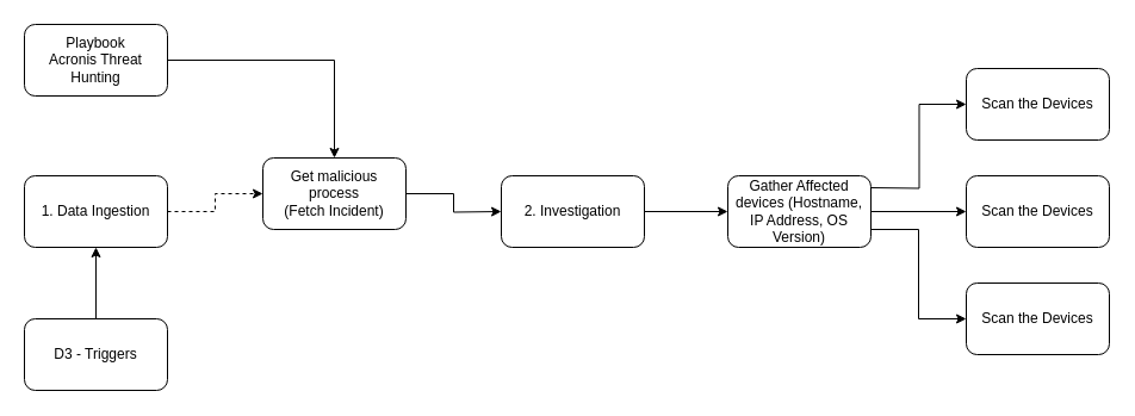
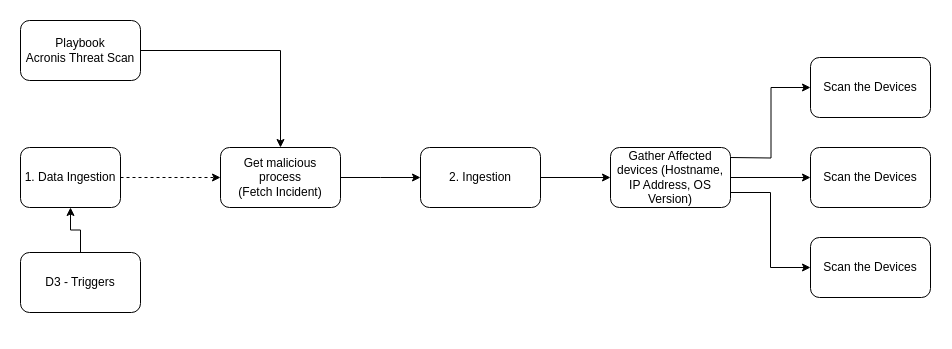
  <mxCell id="0" />
  <mxCell id="1" parent="0" />
  <mxCell id="2" value="" style="edgeStyle=orthogonalEdgeStyle;rounded=0;orthogonalLoop=1;jettySize=auto;html=1;dashed=1;" parent="1" source="3" target="5" edge="1"><mxGeometry relative="1" as="geometry" /></mxCell>
- <mxCell id="3" value="1. Data Ingestion" style="rounded=1;whiteSpace=wrap;html=1;" parent="1" vertex="1"><mxGeometry x="20" y="147" width="120" height="60" as="geometry" /></mxCell>
+ <mxCell id="3" value="1. Data Ingestion" style="rounded=1;whiteSpace=wrap;html=1;" parent="1" vertex="1"><mxGeometry x="20" y="147" width="100" height="60" as="geometry" /></mxCell>
  <mxCell id="4" value="" style="edgeStyle=orthogonalEdgeStyle;rounded=0;orthogonalLoop=1;jettySize=auto;html=1;" parent="1" source="5" edge="1"><mxGeometry relative="1" as="geometry"><mxPoint x="420" y="177" as="targetPoint" /></mxGeometry></mxCell>
- <mxCell id="5" value="Get malicious process&lt;br&gt;(Fetch Incident)" style="whiteSpace=wrap;html=1;rounded=1;" parent="1" vertex="1"><mxGeometry x="220" y="132" width="120" height="60" as="geometry" /></mxCell>
+ <mxCell id="5" value="Get malicious process&lt;br&gt;(Fetch Incident)" style="whiteSpace=wrap;html=1;rounded=1;" parent="1" vertex="1"><mxGeometry x="220" y="147" width="120" height="60" as="geometry" /></mxCell>
  <mxCell id="6" value="" style="edgeStyle=orthogonalEdgeStyle;rounded=0;orthogonalLoop=1;jettySize=auto;html=1;" parent="1" source="7" target="5" edge="1"><mxGeometry relative="1" as="geometry" /></mxCell>
- <mxCell id="7" value="Playbook&lt;br&gt;Acronis Threat Hunting" style="rounded=1;whiteSpace=wrap;html=1;" parent="1" vertex="1"><mxGeometry x="20" y="20" width="120" height="60" as="geometry" /></mxCell>
+ <mxCell id="7" value="Playbook&lt;br&gt;Acronis Threat Scan" style="rounded=1;whiteSpace=wrap;html=1;" parent="1" vertex="1"><mxGeometry x="20" y="20" width="120" height="60" as="geometry" /></mxCell>
  <mxCell id="8" value="" style="edgeStyle=orthogonalEdgeStyle;rounded=0;orthogonalLoop=1;jettySize=auto;html=1;" parent="1" source="9" target="3" edge="1"><mxGeometry relative="1" as="geometry" /></mxCell>
- <mxCell id="9" value="D3 - Triggers" style="rounded=1;whiteSpace=wrap;html=1;" parent="1" vertex="1"><mxGeometry x="20" y="267" width="120" height="60" as="geometry" /></mxCell>
+ <mxCell id="9" value="D3 - Triggers" style="rounded=1;whiteSpace=wrap;html=1;" parent="1" vertex="1"><mxGeometry x="20" y="252" width="120" height="60" as="geometry" /></mxCell>
  <mxCell id="10" value="" style="edgeStyle=orthogonalEdgeStyle;rounded=0;orthogonalLoop=1;jettySize=auto;html=1;" edge="1" parent="1" source="11" target="14"><mxGeometry relative="1" as="geometry" /></mxCell>
  <mxCell id="11" value="Gather Affected devices (Hostname, IP Address, OS Version)" style="rounded=1;whiteSpace=wrap;html=1;" vertex="1" parent="1"><mxGeometry x="610" y="147" width="120" height="60" as="geometry" /></mxCell>
  <mxCell id="12" value="" style="edgeStyle=orthogonalEdgeStyle;rounded=0;orthogonalLoop=1;jettySize=auto;html=1;" edge="1" parent="1" source="13" target="11"><mxGeometry relative="1" as="geometry" /></mxCell>
- <mxCell id="13" value="2. Investigation" style="rounded=1;whiteSpace=wrap;html=1;" vertex="1" parent="1"><mxGeometry x="420" y="147" width="120" height="60" as="geometry" /></mxCell>
+ <mxCell id="13" value="2. Ingestion" style="rounded=1;whiteSpace=wrap;html=1;" vertex="1" parent="1"><mxGeometry x="420" y="147" width="120" height="60" as="geometry" /></mxCell>
  <mxCell id="14" value="Scan the Devices" style="whiteSpace=wrap;html=1;rounded=1;" vertex="1" parent="1"><mxGeometry x="810" y="147" width="120" height="60" as="geometry" /></mxCell>
  <mxCell id="15" value="" style="edgeStyle=orthogonalEdgeStyle;rounded=0;orthogonalLoop=1;jettySize=auto;html=1;entryX=0;entryY=0.5;entryDx=0;entryDy=0;" edge="1" parent="1" target="16"><mxGeometry relative="1" as="geometry"><mxPoint x="730" y="157" as="sourcePoint" /><mxPoint x="810" y="157" as="targetPoint" /></mxGeometry></mxCell>
  <mxCell id="16" value="Scan the Devices" style="whiteSpace=wrap;html=1;rounded=1;" vertex="1" parent="1"><mxGeometry x="810" y="57" width="120" height="60" as="geometry" /></mxCell>
  <mxCell id="17" value="Scan the Devices" style="whiteSpace=wrap;html=1;rounded=1;" vertex="1" parent="1"><mxGeometry x="810" y="237" width="120" height="60" as="geometry" /></mxCell>
  <mxCell id="18" value="" style="edgeStyle=orthogonalEdgeStyle;rounded=0;orthogonalLoop=1;jettySize=auto;html=1;entryX=0;entryY=0.5;entryDx=0;entryDy=0;exitX=1;exitY=0.75;exitDx=0;exitDy=0;" edge="1" parent="1" source="11" target="17"><mxGeometry relative="1" as="geometry"><mxPoint x="740" y="167" as="sourcePoint" /><mxPoint x="820" y="97" as="targetPoint" /></mxGeometry></mxCell>
